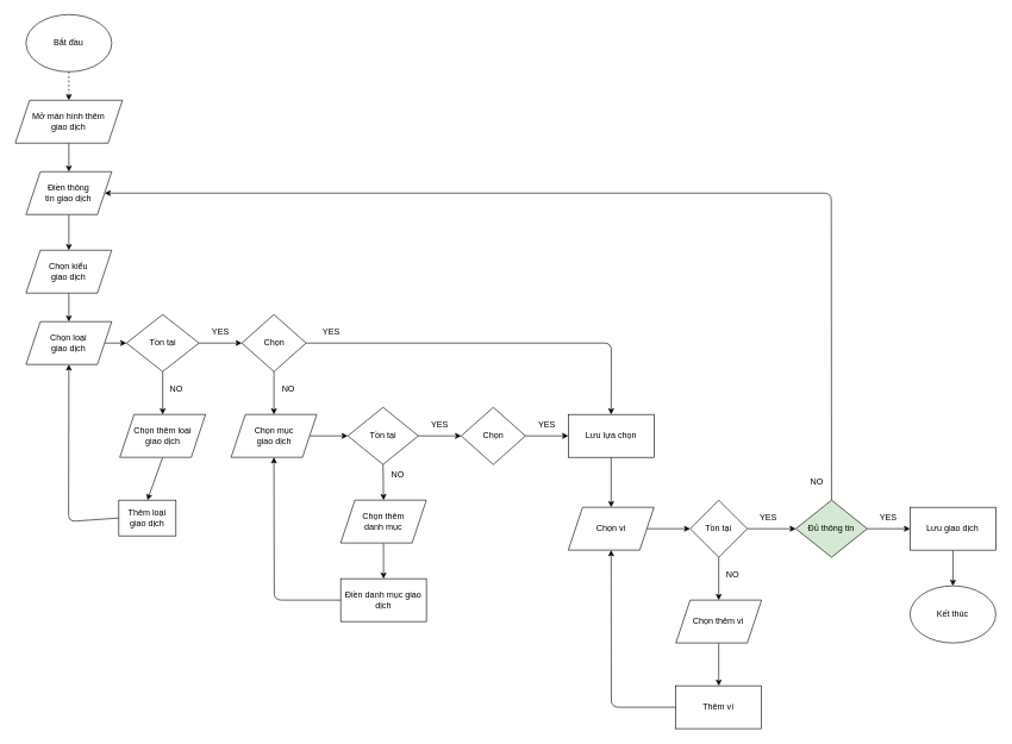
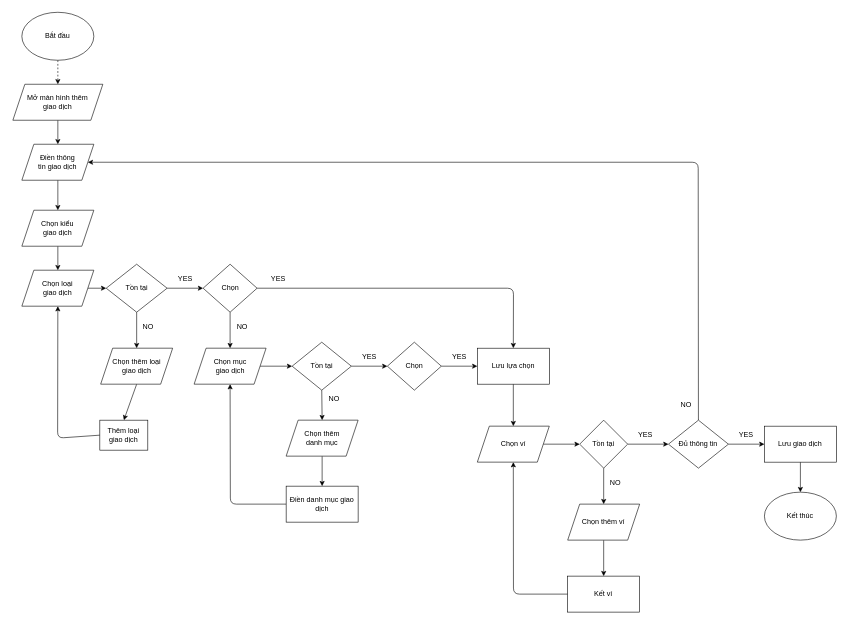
  <mxCell id="0" />
  <mxCell id="1" parent="0" />
  <mxCell id="2" style="edgeStyle=none;html=1;exitX=0.5;exitY=1;exitDx=0;exitDy=0;entryX=0.5;entryY=0;entryDx=0;entryDy=0;dashed=1;" parent="1" source="31" target="51" edge="1"><mxGeometry relative="1" as="geometry"><mxPoint x="95.38" y="100" as="sourcePoint" /><mxPoint x="95.38" y="140" as="targetPoint" /></mxGeometry></mxCell>
  <mxCell id="3" style="edgeStyle=none;html=1;exitX=0.5;exitY=1;exitDx=0;exitDy=0;entryX=0.5;entryY=0;entryDx=0;entryDy=0;" parent="1" source="51" target="52" edge="1"><mxGeometry relative="1" as="geometry"><mxPoint x="95.38" y="240" as="targetPoint" /><mxPoint x="95.38" y="200" as="sourcePoint" /></mxGeometry></mxCell>
  <mxCell id="4" style="edgeStyle=none;html=1;exitX=1;exitY=0.5;exitDx=0;exitDy=0;entryX=0;entryY=0.5;entryDx=0;entryDy=0;" parent="1" source="6" target="23" edge="1"><mxGeometry relative="1" as="geometry" /></mxCell>
  <mxCell id="5" style="edgeStyle=none;html=1;exitX=0.5;exitY=1;exitDx=0;exitDy=0;entryX=0.5;entryY=0;entryDx=0;entryDy=0;" parent="1" source="6" target="57" edge="1"><mxGeometry relative="1" as="geometry"><mxPoint x="535.766" y="700" as="targetPoint" /></mxGeometry></mxCell>
  <mxCell id="6" value="Tồn tại" style="rhombus;whiteSpace=wrap;html=1;" parent="1" vertex="1"><mxGeometry x="486" y="570" width="98.75" height="80" as="geometry" /></mxCell>
  <mxCell id="7" style="edgeStyle=none;html=1;exitX=1;exitY=0.5;exitDx=0;exitDy=0;entryX=0;entryY=0.5;entryDx=0;entryDy=0;" parent="1" source="56" target="6" edge="1"><mxGeometry relative="1" as="geometry"><mxPoint x="421.06" y="610" as="sourcePoint" /></mxGeometry></mxCell>
  <mxCell id="8" style="edgeStyle=none;html=1;exitX=1;exitY=0.5;exitDx=0;exitDy=0;entryX=0;entryY=0.5;entryDx=0;entryDy=0;" parent="1" source="10" target="21" edge="1"><mxGeometry relative="1" as="geometry" /></mxCell>
  <mxCell id="9" style="edgeStyle=none;html=1;exitX=0.5;exitY=1;exitDx=0;exitDy=0;entryX=0.5;entryY=0;entryDx=0;entryDy=0;" parent="1" source="10" target="55" edge="1"><mxGeometry relative="1" as="geometry"><mxPoint x="226" y="580" as="targetPoint" /></mxGeometry></mxCell>
  <mxCell id="10" value="Tồn tại" style="rhombus;whiteSpace=wrap;html=1;" parent="1" vertex="1"><mxGeometry x="176" y="440" width="101.56" height="80" as="geometry" /></mxCell>
  <mxCell id="11" style="edgeStyle=none;html=1;exitX=0.5;exitY=1;exitDx=0;exitDy=0;entryX=0.5;entryY=0;entryDx=0;entryDy=0;" parent="1" source="12" target="32" edge="1"><mxGeometry relative="1" as="geometry"><mxPoint x="1376.18" y="810" as="targetPoint" /></mxGeometry></mxCell>
  <mxCell id="12" value="Lưu giao dịch" style="rounded=1;whiteSpace=wrap;html=1;arcSize=0;" parent="1" vertex="1"><mxGeometry x="1273.36" y="710" width="120" height="60" as="geometry" /></mxCell>
  <mxCell id="13" style="edgeStyle=none;html=1;exitX=1;exitY=0.5;exitDx=0;exitDy=0;entryX=0;entryY=0.5;entryDx=0;entryDy=0;" parent="1" source="15" target="12" edge="1"><mxGeometry relative="1" as="geometry" /></mxCell>
  <mxCell id="14" style="edgeStyle=none;html=1;exitX=0.5;exitY=0;exitDx=0;exitDy=0;entryX=1;entryY=0.5;entryDx=0;entryDy=0;" parent="1" source="15" target="52" edge="1"><mxGeometry relative="1" as="geometry"><Array as="points"><mxPoint x="1163" y="270" /></Array><mxPoint x="145.38" y="270" as="targetPoint" /></mxGeometry></mxCell>
- <mxCell id="15" value="Đủ thông tin" style="rhombus;whiteSpace=wrap;html=1;fillColor=#d5e8d4;" parent="1" vertex="1"><mxGeometry x="1113.36" y="700" width="100" height="80" as="geometry" /></mxCell>
+ <mxCell id="15" value="Đủ thông tin" style="rhombus;whiteSpace=wrap;html=1;" parent="1" vertex="1"><mxGeometry x="1113.36" y="700" width="100" height="80" as="geometry" /></mxCell>
  <mxCell id="16" style="edgeStyle=none;html=1;exitX=0.5;exitY=1;exitDx=0;exitDy=0;entryX=0.5;entryY=0;entryDx=0;entryDy=0;" parent="1" source="17" target="58" edge="1"><mxGeometry relative="1" as="geometry"><mxPoint x="854.75" y="710" as="targetPoint" /></mxGeometry></mxCell>
  <mxCell id="17" value="Lưu lựa chọn" style="rounded=1;whiteSpace=wrap;html=1;arcSize=0;" parent="1" vertex="1"><mxGeometry x="794.75" y="580" width="120" height="60" as="geometry" /></mxCell>
  <mxCell id="18" value="YES" style="text;html=1;strokeColor=none;fillColor=none;align=center;verticalAlign=middle;whiteSpace=wrap;rounded=0;" parent="1" vertex="1"><mxGeometry x="1213.36" y="710" width="60" height="30" as="geometry" /></mxCell>
  <mxCell id="19" style="edgeStyle=none;html=1;exitX=0.5;exitY=1;exitDx=0;exitDy=0;entryX=0.5;entryY=0;entryDx=0;entryDy=0;" parent="1" source="21" target="56" edge="1"><mxGeometry relative="1" as="geometry"><mxPoint x="382.56" y="580" as="targetPoint" /></mxGeometry></mxCell>
  <mxCell id="20" style="edgeStyle=none;html=1;exitX=1;exitY=0.5;exitDx=0;exitDy=0;entryX=0.5;entryY=0;entryDx=0;entryDy=0;" parent="1" source="21" target="17" edge="1"><mxGeometry relative="1" as="geometry"><mxPoint x="819" y="610" as="targetPoint" /><Array as="points"><mxPoint x="855" y="480" /></Array></mxGeometry></mxCell>
  <mxCell id="21" value="Chọn" style="rhombus;whiteSpace=wrap;html=1;" parent="1" vertex="1"><mxGeometry x="337.56" y="440" width="90" height="80" as="geometry" /></mxCell>
  <mxCell id="22" style="edgeStyle=none;html=1;exitX=1;exitY=0.5;exitDx=0;exitDy=0;entryX=0;entryY=0.5;entryDx=0;entryDy=0;" parent="1" source="23" target="17" edge="1"><mxGeometry relative="1" as="geometry" /></mxCell>
  <mxCell id="23" value="Chọn" style="rhombus;whiteSpace=wrap;html=1;" parent="1" vertex="1"><mxGeometry x="644.75" y="570" width="90" height="80" as="geometry" /></mxCell>
  <mxCell id="24" style="edgeStyle=none;html=1;entryX=0.5;entryY=0;entryDx=0;entryDy=0;exitX=0.5;exitY=1;exitDx=0;exitDy=0;" parent="1" source="53" target="54" edge="1"><mxGeometry relative="1" as="geometry"><mxPoint x="96" y="400" as="sourcePoint" /><mxPoint x="95.38" y="450" as="targetPoint" /></mxGeometry></mxCell>
  <mxCell id="25" style="edgeStyle=none;html=1;exitX=0.5;exitY=1;exitDx=0;exitDy=0;entryX=0.5;entryY=0;entryDx=0;entryDy=0;" parent="1" source="52" target="53" edge="1"><mxGeometry relative="1" as="geometry"><mxPoint x="95.38" y="300" as="sourcePoint" /><mxPoint x="95.38" y="350" as="targetPoint" /></mxGeometry></mxCell>
  <mxCell id="26" style="edgeStyle=none;html=1;exitX=1;exitY=0.5;exitDx=0;exitDy=0;entryX=0;entryY=0.5;entryDx=0;entryDy=0;" parent="1" source="54" target="10" edge="1"><mxGeometry relative="1" as="geometry"><mxPoint x="133.88" y="480" as="sourcePoint" /></mxGeometry></mxCell>
  <mxCell id="27" style="edgeStyle=none;html=1;exitX=0;exitY=0.5;exitDx=0;exitDy=0;entryX=0.5;entryY=1;entryDx=0;entryDy=0;" parent="1" source="44" target="54" edge="1"><mxGeometry relative="1" as="geometry"><Array as="points"><mxPoint x="95" y="730" /></Array><mxPoint x="95.38" y="510" as="targetPoint" /></mxGeometry></mxCell>
  <mxCell id="28" style="edgeStyle=none;html=1;exitX=0.5;exitY=1;exitDx=0;exitDy=0;entryX=0.5;entryY=0;entryDx=0;entryDy=0;" parent="1" source="55" target="44" edge="1"><mxGeometry relative="1" as="geometry"><mxPoint x="226" y="640" as="sourcePoint" /></mxGeometry></mxCell>
  <mxCell id="29" style="edgeStyle=none;html=1;exitX=0;exitY=0.5;exitDx=0;exitDy=0;entryX=0.5;entryY=1;entryDx=0;entryDy=0;" parent="1" source="45" target="56" edge="1"><mxGeometry relative="1" as="geometry"><Array as="points"><mxPoint x="383" y="840" /></Array><mxPoint x="383" y="640" as="targetPoint" /></mxGeometry></mxCell>
  <mxCell id="30" style="edgeStyle=none;html=1;exitX=0.5;exitY=1;exitDx=0;exitDy=0;entryX=0.5;entryY=0;entryDx=0;entryDy=0;" parent="1" source="57" target="45" edge="1"><mxGeometry relative="1" as="geometry"><mxPoint x="536" y="760" as="sourcePoint" /></mxGeometry></mxCell>
  <mxCell id="31" value="Bắt đầu" style="ellipse;whiteSpace=wrap;html=1;" parent="1" vertex="1"><mxGeometry x="35.38" width="120" height="80" as="geometry" y="20" /></mxCell>
  <mxCell id="32" value="Kết thúc" style="ellipse;whiteSpace=wrap;html=1;" parent="1" vertex="1"><mxGeometry x="1273.36" y="820" width="120" height="80" as="geometry" /></mxCell>
  <mxCell id="33" value="YES" style="text;html=1;strokeColor=none;fillColor=none;align=center;verticalAlign=middle;whiteSpace=wrap;rounded=0;" parent="1" vertex="1"><mxGeometry x="734.75" y="580" width="60" height="30" as="geometry" /></mxCell>
  <mxCell id="34" value="YES" style="text;html=1;strokeColor=none;fillColor=none;align=center;verticalAlign=middle;whiteSpace=wrap;rounded=0;" parent="1" vertex="1"><mxGeometry x="432.56" y="450" width="60" height="30" as="geometry" /></mxCell>
  <mxCell id="35" value="YES" style="text;html=1;strokeColor=none;fillColor=none;align=center;verticalAlign=middle;whiteSpace=wrap;rounded=0;" parent="1" vertex="1"><mxGeometry x="277.56" y="450" width="60" height="30" as="geometry" /></mxCell>
  <mxCell id="36" value="YES" style="text;html=1;strokeColor=none;fillColor=none;align=center;verticalAlign=middle;whiteSpace=wrap;rounded=0;" parent="1" vertex="1"><mxGeometry x="584.75" y="580" width="60" height="30" as="geometry" /></mxCell>
  <mxCell id="37" value="NO" style="text;html=1;strokeColor=none;fillColor=none;align=center;verticalAlign=middle;whiteSpace=wrap;rounded=0;" parent="1" vertex="1"><mxGeometry x="216" y="530" width="60" height="30" as="geometry" /></mxCell>
  <mxCell id="38" value="NO" style="text;html=1;strokeColor=none;fillColor=none;align=center;verticalAlign=middle;whiteSpace=wrap;rounded=0;" parent="1" vertex="1"><mxGeometry x="372.56" y="530" width="60" height="30" as="geometry" /></mxCell>
  <mxCell id="39" value="NO" style="text;html=1;strokeColor=none;fillColor=none;align=center;verticalAlign=middle;whiteSpace=wrap;rounded=0;" parent="1" vertex="1"><mxGeometry x="526" y="650" width="60" height="30" as="geometry" /></mxCell>
  <mxCell id="40" style="edgeStyle=none;html=1;entryX=0;entryY=0.5;entryDx=0;entryDy=0;exitX=1;exitY=0.5;exitDx=0;exitDy=0;" parent="1" source="58" target="43" edge="1"><mxGeometry relative="1" as="geometry"><mxPoint x="886" y="740" as="sourcePoint" /></mxGeometry></mxCell>
  <mxCell id="41" style="edgeStyle=none;html=1;exitX=0.5;exitY=1;exitDx=0;exitDy=0;entryX=0.5;entryY=0;entryDx=0;entryDy=0;" parent="1" source="43" target="60" edge="1"><mxGeometry relative="1" as="geometry"><mxPoint x="1005.4" y="840" as="targetPoint" /></mxGeometry></mxCell>
  <mxCell id="42" style="edgeStyle=none;html=1;exitX=1;exitY=0.5;exitDx=0;exitDy=0;entryX=0;entryY=0.5;entryDx=0;entryDy=0;" parent="1" source="43" target="15" edge="1"><mxGeometry relative="1" as="geometry"><mxPoint x="1163.36" y="740" as="targetPoint" /></mxGeometry></mxCell>
  <mxCell id="43" value="Tồn tại" style="rhombus;whiteSpace=wrap;html=1;" parent="1" vertex="1"><mxGeometry x="965.4" y="700" width="80" height="80" as="geometry" /></mxCell>
  <mxCell id="44" value="Thêm loại giao dịch" style="rounded=1;whiteSpace=wrap;html=1;arcSize=0;" parent="1" vertex="1"><mxGeometry x="165.38" y="700" width="80" height="50" as="geometry" /></mxCell>
  <mxCell id="45" value="Điền danh mục giao dịch" style="rounded=1;whiteSpace=wrap;html=1;arcSize=0;" parent="1" vertex="1"><mxGeometry x="476" y="810" width="120" height="60" as="geometry" /></mxCell>
  <mxCell id="46" style="edgeStyle=none;html=1;exitX=0;exitY=0.5;exitDx=0;exitDy=0;entryX=0.5;entryY=1;entryDx=0;entryDy=0;" parent="1" source="47" target="58" edge="1"><mxGeometry relative="1" as="geometry"><Array as="points"><mxPoint x="855" y="990" /></Array><mxPoint x="854.75" y="770" as="targetPoint" /></mxGeometry></mxCell>
- <mxCell id="47" value="Thêm ví" style="rounded=1;whiteSpace=wrap;html=1;arcSize=0;" parent="1" vertex="1"><mxGeometry x="945.4" y="960" width="120" height="60" as="geometry" /></mxCell>
+ <mxCell id="47" value="Kết ví" style="rounded=1;whiteSpace=wrap;html=1;arcSize=0;" parent="1" vertex="1"><mxGeometry x="945.4" y="960" width="120" height="60" as="geometry" /></mxCell>
  <mxCell id="48" value="YES" style="text;html=1;strokeColor=none;fillColor=none;align=center;verticalAlign=middle;whiteSpace=wrap;rounded=0;" parent="1" vertex="1"><mxGeometry x="1045.4" y="710" width="60" height="30" as="geometry" /></mxCell>
  <mxCell id="49" value="NO" style="text;html=1;strokeColor=none;fillColor=none;align=center;verticalAlign=middle;whiteSpace=wrap;rounded=0;" parent="1" vertex="1"><mxGeometry x="995.4" y="790" width="60" height="30" as="geometry" /></mxCell>
  <mxCell id="50" value="NO" style="text;html=1;strokeColor=none;fillColor=none;align=center;verticalAlign=middle;whiteSpace=wrap;rounded=0;" parent="1" vertex="1"><mxGeometry x="1113.36" y="660" width="60" height="30" as="geometry" /></mxCell>
  <mxCell id="51" value="Mở màn hình thêm &lt;br&gt;giao dịch" style="shape=parallelogram;perimeter=parallelogramPerimeter;whiteSpace=wrap;html=1;fixedSize=1;" vertex="1" parent="1"><mxGeometry x="20.38" y="140" width="150" height="60" as="geometry" /></mxCell>
  <mxCell id="52" value="Điền thông&lt;br&gt;tin giao dịch" style="shape=parallelogram;perimeter=parallelogramPerimeter;whiteSpace=wrap;html=1;fixedSize=1;" vertex="1" parent="1"><mxGeometry x="35.38" y="240" width="120" height="60" as="geometry" /></mxCell>
  <mxCell id="53" value="Chọn kiểu&lt;br&gt;giao dịch" style="shape=parallelogram;perimeter=parallelogramPerimeter;whiteSpace=wrap;html=1;fixedSize=1;" vertex="1" parent="1"><mxGeometry x="35.38" y="350" width="120" height="60" as="geometry" /></mxCell>
  <mxCell id="54" value="Chọn loại &lt;br&gt;giao dịch" style="shape=parallelogram;perimeter=parallelogramPerimeter;whiteSpace=wrap;html=1;fixedSize=1;" vertex="1" parent="1"><mxGeometry x="35.38" y="450" width="120" height="60" as="geometry" /></mxCell>
  <mxCell id="55" value="Chọn thêm loại &lt;br&gt;giao dịch" style="shape=parallelogram;perimeter=parallelogramPerimeter;whiteSpace=wrap;html=1;fixedSize=1;" vertex="1" parent="1"><mxGeometry x="166.78" y="580" width="120" height="60" as="geometry" /></mxCell>
  <mxCell id="56" value="Chọn mục&lt;br&gt;giao dịch" style="shape=parallelogram;perimeter=parallelogramPerimeter;whiteSpace=wrap;html=1;fixedSize=1;" vertex="1" parent="1"><mxGeometry x="322.56" y="580" width="120" height="60" as="geometry" /></mxCell>
  <mxCell id="57" value="Chọn thêm&lt;br&gt;danh mục" style="shape=parallelogram;perimeter=parallelogramPerimeter;whiteSpace=wrap;html=1;fixedSize=1;" vertex="1" parent="1"><mxGeometry x="476" y="700" width="120" height="60" as="geometry" /></mxCell>
  <mxCell id="58" value="Chọn ví" style="shape=parallelogram;perimeter=parallelogramPerimeter;whiteSpace=wrap;html=1;fixedSize=1;" vertex="1" parent="1"><mxGeometry x="794.75" y="710" width="120" height="60" as="geometry" /></mxCell>
  <mxCell id="59" style="edgeStyle=none;html=1;exitX=0.5;exitY=1;exitDx=0;exitDy=0;entryX=0.5;entryY=0;entryDx=0;entryDy=0;" edge="1" parent="1" source="60" target="47"><mxGeometry relative="1" as="geometry" /></mxCell>
  <mxCell id="60" value="Chọn thêm ví" style="shape=parallelogram;perimeter=parallelogramPerimeter;whiteSpace=wrap;html=1;fixedSize=1;" vertex="1" parent="1"><mxGeometry x="945.4" y="840" width="120" height="60" as="geometry" /></mxCell>
